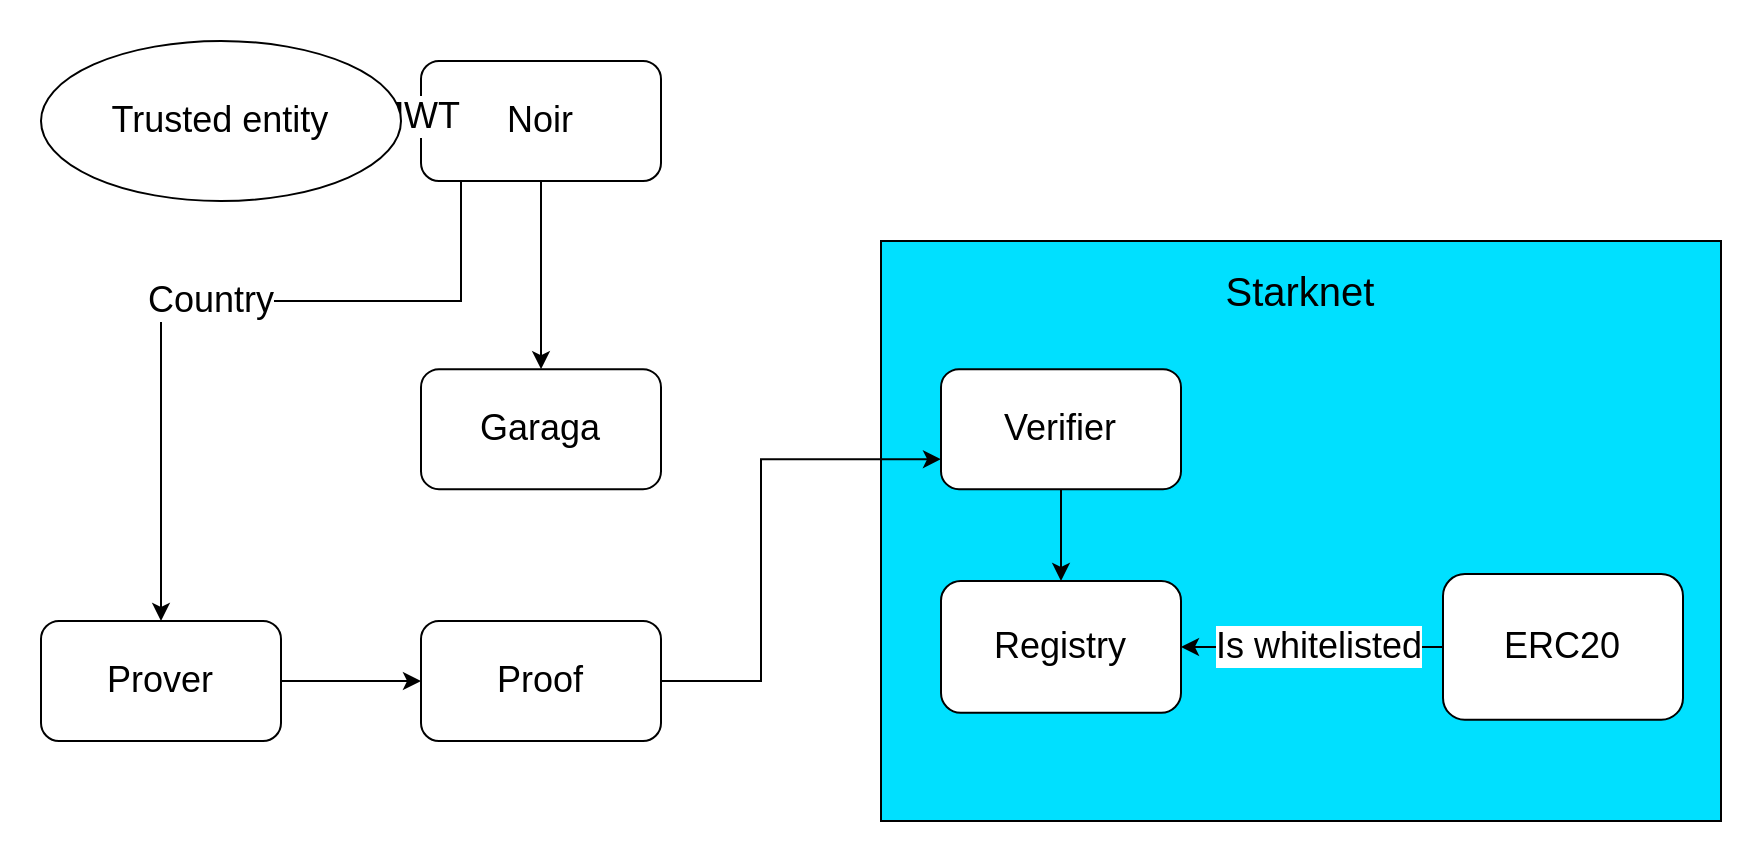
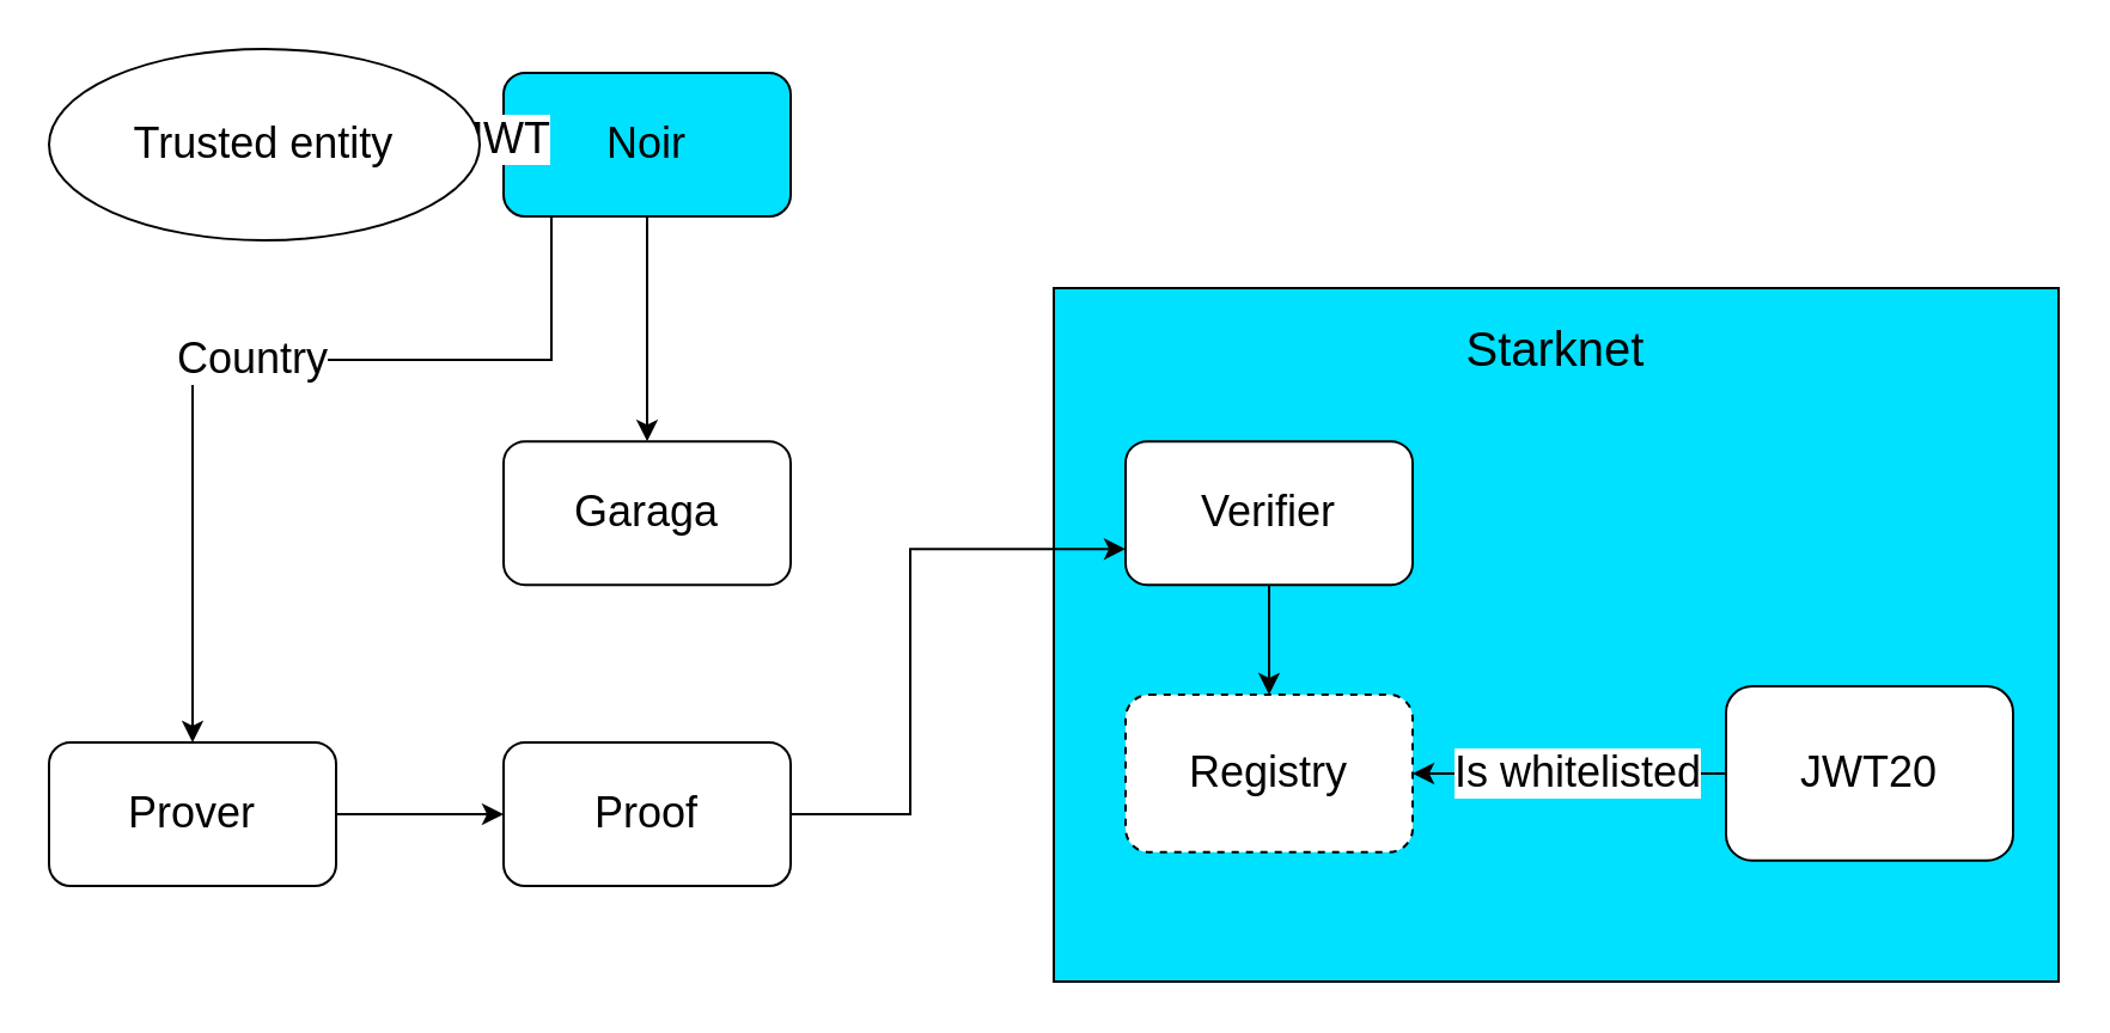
  <mxCell id="0" />
  <mxCell id="1" parent="0" />
  <mxCell id="2" value="&lt;font style=&quot;font-size: 18px;&quot;&gt;Country&lt;/font&gt;" style="edgeStyle=orthogonalEdgeStyle;rounded=0;orthogonalLoop=1;jettySize=auto;html=1;" edge="1" parent="1" source="4" target="9"><mxGeometry relative="1" as="geometry"><Array as="points"><mxPoint x="230" y="150" /><mxPoint x="80" y="150" /></Array></mxGeometry></mxCell>
  <mxCell id="3" value="" style="edgeStyle=orthogonalEdgeStyle;rounded=0;orthogonalLoop=1;jettySize=auto;html=1;" edge="1" parent="1" source="4" target="13"><mxGeometry relative="1" as="geometry" /></mxCell>
- <mxCell id="4" value="&lt;font style=&quot;font-size: 18px;&quot;&gt;Noir&lt;/font&gt;" style="rounded=1;whiteSpace=wrap;html=1;" vertex="1" parent="1"><mxGeometry x="210" y="30" width="120" height="60" as="geometry" /></mxCell>
+ <mxCell id="4" value="&lt;font style=&quot;font-size: 18px;&quot;&gt;Noir&lt;/font&gt;" style="rounded=1;whiteSpace=wrap;html=1;fillColor=#00e0ff;" vertex="1" parent="1"><mxGeometry x="210" y="30" width="120" height="60" as="geometry" /></mxCell>
  <mxCell id="5" value="" style="edgeStyle=orthogonalEdgeStyle;rounded=0;orthogonalLoop=1;jettySize=auto;html=1;" edge="1" parent="1" source="7" target="4"><mxGeometry relative="1" as="geometry" /></mxCell>
  <mxCell id="6" value="&lt;font style=&quot;font-size: 18px;&quot;&gt;JWT&lt;/font&gt;" style="edgeLabel;html=1;align=center;verticalAlign=middle;resizable=0;points=[];" vertex="1" connectable="0" parent="5"><mxGeometry x="-0.149" y="-3" relative="1" as="geometry"><mxPoint as="offset" /></mxGeometry></mxCell>
  <mxCell id="7" value="&lt;font style=&quot;font-size: 18px;&quot;&gt;Trusted entity&lt;/font&gt;" style="ellipse;whiteSpace=wrap;html=1;" vertex="1" parent="1"><mxGeometry x="20" y="20" width="180" height="80" as="geometry" /></mxCell>
  <mxCell id="8" value="" style="edgeStyle=orthogonalEdgeStyle;rounded=0;orthogonalLoop=1;jettySize=auto;html=1;" edge="1" parent="1" source="9" target="12"><mxGeometry relative="1" as="geometry" /></mxCell>
  <mxCell id="9" value="&lt;font style=&quot;font-size: 18px;&quot;&gt;Prover&lt;/font&gt;" style="rounded=1;whiteSpace=wrap;html=1;" vertex="1" parent="1"><mxGeometry x="20" y="310" width="120" height="60" as="geometry" /></mxCell>
  <mxCell id="10" value="&lt;font style=&quot;font-size: 20px;&quot;&gt;Starknet&lt;/font&gt;&lt;div&gt;&lt;font style=&quot;font-size: 20px;&quot;&gt;&lt;br&gt;&lt;/font&gt;&lt;/div&gt;&lt;div&gt;&lt;font style=&quot;font-size: 20px;&quot;&gt;&lt;br&gt;&lt;/font&gt;&lt;/div&gt;&lt;div&gt;&lt;font style=&quot;font-size: 20px;&quot;&gt;&lt;br&gt;&lt;/font&gt;&lt;/div&gt;&lt;div&gt;&lt;font style=&quot;font-size: 20px;&quot;&gt;&lt;br&gt;&lt;/font&gt;&lt;/div&gt;&lt;div&gt;&lt;font style=&quot;font-size: 20px;&quot;&gt;&lt;br&gt;&lt;/font&gt;&lt;/div&gt;&lt;div&gt;&lt;font style=&quot;font-size: 20px;&quot;&gt;&lt;br&gt;&lt;/font&gt;&lt;/div&gt;&lt;div&gt;&lt;font style=&quot;font-size: 20px;&quot;&gt;&lt;br&gt;&lt;/font&gt;&lt;/div&gt;&lt;div&gt;&lt;font style=&quot;font-size: 20px;&quot;&gt;&lt;br&gt;&lt;/font&gt;&lt;/div&gt;&lt;div&gt;&lt;font style=&quot;font-size: 20px;&quot;&gt;&lt;br&gt;&lt;/font&gt;&lt;/div&gt;&lt;div&gt;&lt;font style=&quot;font-size: 20px;&quot;&gt;&lt;br&gt;&lt;/font&gt;&lt;/div&gt;" style="rounded=0;whiteSpace=wrap;html=1;fillColor=#00E0FF;" vertex="1" parent="1"><mxGeometry x="440" y="120" width="420" height="290" as="geometry" /></mxCell>
  <mxCell id="11" style="edgeStyle=orthogonalEdgeStyle;rounded=0;orthogonalLoop=1;jettySize=auto;html=1;entryX=0;entryY=0.75;entryDx=0;entryDy=0;" edge="1" parent="1" source="12" target="15"><mxGeometry relative="1" as="geometry"><Array as="points"><mxPoint x="380" y="340" /><mxPoint x="380" y="229" /></Array></mxGeometry></mxCell>
  <mxCell id="12" value="&lt;font style=&quot;font-size: 18px;&quot;&gt;Proof&lt;/font&gt;" style="rounded=1;whiteSpace=wrap;html=1;" vertex="1" parent="1"><mxGeometry x="210" y="310" width="120" height="60" as="geometry" /></mxCell>
  <mxCell id="13" value="&lt;font style=&quot;font-size: 18px;&quot;&gt;Garaga&lt;/font&gt;" style="rounded=1;whiteSpace=wrap;html=1;" vertex="1" parent="1"><mxGeometry x="210" y="184.07" width="120" height="60" as="geometry" /></mxCell>
  <mxCell id="14" value="" style="edgeStyle=orthogonalEdgeStyle;rounded=0;orthogonalLoop=1;jettySize=auto;html=1;" edge="1" parent="1" source="15" target="16"><mxGeometry relative="1" as="geometry" /></mxCell>
  <mxCell id="15" value="&lt;font style=&quot;font-size: 18px;&quot;&gt;Verifier&lt;/font&gt;" style="rounded=1;whiteSpace=wrap;html=1;" vertex="1" parent="1"><mxGeometry x="470" y="184.07" width="120" height="60" as="geometry" /></mxCell>
- <mxCell id="16" value="&lt;font style=&quot;font-size: 18px;&quot;&gt;Registry&lt;/font&gt;" style="rounded=1;whiteSpace=wrap;html=1;" vertex="1" parent="1"><mxGeometry x="470" y="290.002" width="120" height="65.924" as="geometry" /></mxCell>
+ <mxCell id="16" value="&lt;font style=&quot;font-size: 18px;&quot;&gt;Registry&lt;/font&gt;" style="rounded=1;whiteSpace=wrap;html=1;dashed=1;" vertex="1" parent="1"><mxGeometry x="470" y="290.002" width="120" height="65.924" as="geometry" /></mxCell>
  <mxCell id="17" value="" style="edgeStyle=orthogonalEdgeStyle;rounded=0;orthogonalLoop=1;jettySize=auto;html=1;" edge="1" parent="1" source="19" target="16"><mxGeometry relative="1" as="geometry" /></mxCell>
  <mxCell id="18" value="&lt;font style=&quot;font-size: 18px;&quot;&gt;Is whitelisted&lt;/font&gt;" style="edgeLabel;html=1;align=center;verticalAlign=middle;resizable=0;points=[];" vertex="1" connectable="0" parent="17"><mxGeometry x="-0.041" relative="1" as="geometry"><mxPoint as="offset" /></mxGeometry></mxCell>
- <mxCell id="19" value="&lt;font style=&quot;font-size: 18px;&quot;&gt;ERC20&lt;/font&gt;" style="rounded=1;whiteSpace=wrap;html=1;" vertex="1" parent="1"><mxGeometry x="721" y="286.531" width="120" height="72.857" as="geometry" /></mxCell>
+ <mxCell id="19" value="&lt;font style=&quot;font-size: 18px;&quot;&gt;JWT20&lt;/font&gt;" style="rounded=1;whiteSpace=wrap;html=1;" vertex="1" parent="1"><mxGeometry x="721" y="286.531" width="120" height="72.857" as="geometry" /></mxCell>
